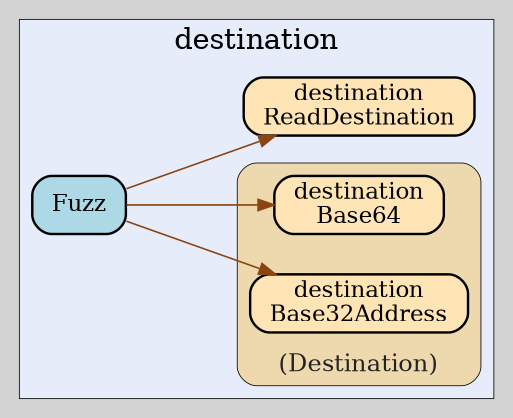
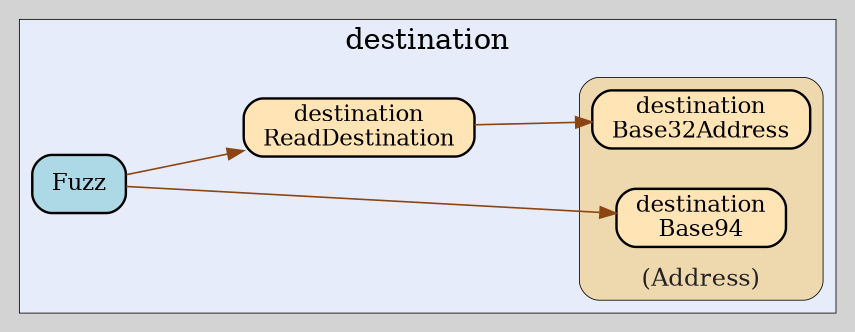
  digraph {
    bgcolor=lightgray
    fontname="DejaVu Serif"
    fontsize=14
    labeljust=l
    nodesep=0.35
    penwidth=0.5
    rankdir=LR
    style=solid
    node [fillcolor=moccasin fontname="DejaVu Serif" margin="0.16,0.0" penwidth=1.5 shape=box style="filled,rounded"]
    edge [color=saddlebrown fontname="DejaVu Serif" minlen=2]
    n1 [label="destination\nBase32Address"]
-   n2 [label="destination\nBase64"]
+   n2 [label="destination\nBase94"]
    n3 [fillcolor=lightblue label=Fuzz]
    n4 [label="destination\nReadDestination"]
    subgraph cluster_1 {
      bgcolor="#e6ecfa"
      fontsize=18
      label=destination
      labeljust=c
      labelloc=t
      n3
      n4
      subgraph cluster_2 {
        bgcolor="#e6ecfa"
        fillcolor=wheat2
        fontcolor="#222222"
        fontsize=15
-       label="(Destination)"
+       label="(Address)"
        labeljust=c
        labelloc=b
        style="rounded,filled"
        n1
        n2
      }
    }
-   n3 -> n1
+   n4 -> n1
    n3 -> n2
    n3 -> n4
  }
